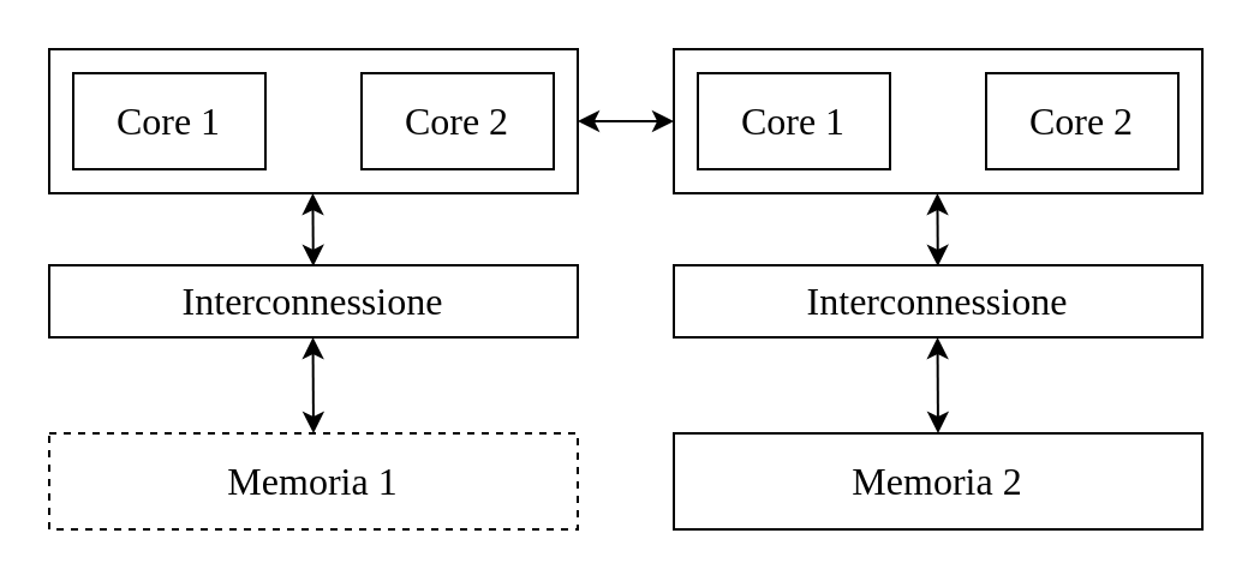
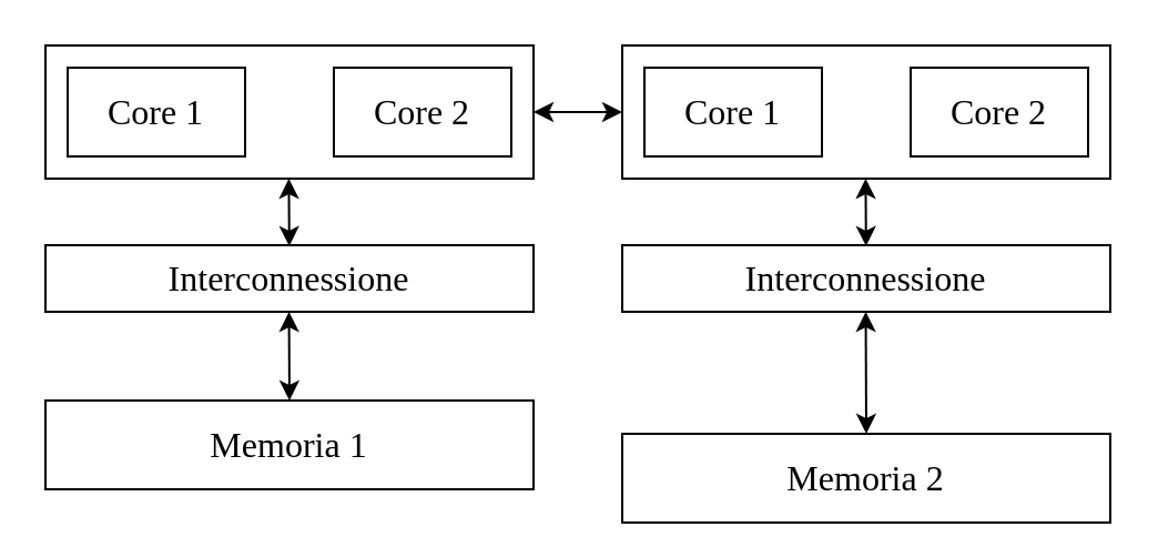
  <mxCell id="0" />
  <mxCell id="1" parent="0" />
  <mxCell id="2" value="" style="rounded=0;whiteSpace=wrap;html=1;fillColor=none;" vertex="1" parent="1"><mxGeometry x="20" y="20" width="220" height="60" as="geometry" /></mxCell>
  <mxCell id="3" value="Core 1" style="rounded=0;whiteSpace=wrap;html=1;fontFamily=Times New Roman;fillColor=none;fontSize=16;" vertex="1" parent="1"><mxGeometry x="30" y="30" width="80" height="40" as="geometry" /></mxCell>
  <mxCell id="4" value="Core 2" style="rounded=0;whiteSpace=wrap;html=1;fontFamily=Times New Roman;fillColor=none;fontSize=16;" vertex="1" parent="1"><mxGeometry x="150" y="30" width="80" height="40" as="geometry" /></mxCell>
  <mxCell id="5" value="Interconnessione" style="rounded=0;whiteSpace=wrap;html=1;fontFamily=Times New Roman;fillColor=none;fontSize=16;" vertex="1" parent="1"><mxGeometry x="20" y="110" width="220" height="30" as="geometry" /></mxCell>
  <mxCell id="6" value="Core 1" style="rounded=0;whiteSpace=wrap;html=1;fontFamily=Times New Roman;fillColor=none;fontSize=16;" vertex="1" parent="1"><mxGeometry x="290" y="30" width="80" height="40" as="geometry" /></mxCell>
  <mxCell id="7" value="" style="rounded=0;whiteSpace=wrap;html=1;fillColor=none;" vertex="1" parent="1"><mxGeometry x="280" y="20" width="220" height="60" as="geometry" /></mxCell>
  <mxCell id="8" value="Core 2" style="rounded=0;whiteSpace=wrap;html=1;fontFamily=Times New Roman;fillColor=none;fontSize=16;" vertex="1" parent="1"><mxGeometry x="410" y="30" width="80" height="40" as="geometry" /></mxCell>
- <mxCell id="9" value="Memoria 1" style="rounded=0;whiteSpace=wrap;html=1;fontFamily=Times New Roman;fillColor=none;fontSize=16;dashed=1;" vertex="1" parent="1"><mxGeometry x="20" y="180" width="220" height="40" as="geometry" /></mxCell>
+ <mxCell id="9" value="Memoria 1" style="rounded=0;whiteSpace=wrap;html=1;fontFamily=Times New Roman;fillColor=none;fontSize=16;" vertex="1" parent="1"><mxGeometry x="20" y="180" width="220" height="40" as="geometry" /></mxCell>
  <mxCell id="10" value="" style="endArrow=classic;startArrow=classic;html=1;rounded=0;exitX=0.25;exitY=0;exitDx=0;exitDy=0;entryX=0.84;entryY=0.993;entryDx=0;entryDy=0;entryPerimeter=0;" edge="1" parent="1"><mxGeometry width="50" height="50" relative="1" as="geometry"><mxPoint x="129.91" y="110.42" as="sourcePoint" /><mxPoint x="129.71" y="80" as="targetPoint" /></mxGeometry></mxCell>
  <mxCell id="11" value="" style="endArrow=classic;startArrow=classic;html=1;rounded=0;exitX=0.5;exitY=0;exitDx=0;exitDy=0;entryX=0.84;entryY=0.993;entryDx=0;entryDy=0;entryPerimeter=0;" edge="1" parent="1" source="9"><mxGeometry width="50" height="50" relative="1" as="geometry"><mxPoint x="129.96" y="170.42" as="sourcePoint" /><mxPoint x="129.76" y="140" as="targetPoint" /></mxGeometry></mxCell>
  <mxCell id="12" value="Interconnessione" style="rounded=0;whiteSpace=wrap;html=1;fontFamily=Times New Roman;fillColor=none;fontSize=16;" vertex="1" parent="1"><mxGeometry x="280" y="110" width="220" height="30" as="geometry" /></mxCell>
- <mxCell id="13" value="Memoria 2" style="rounded=0;whiteSpace=wrap;html=1;fontFamily=Times New Roman;fillColor=none;fontSize=16;" vertex="1" parent="1"><mxGeometry x="280" y="180" width="220" height="40" as="geometry" /></mxCell>
+ <mxCell id="13" value="Memoria 2" style="rounded=0;whiteSpace=wrap;html=1;fontFamily=Times New Roman;fillColor=none;fontSize=16;" vertex="1" parent="1"><mxGeometry x="280" y="195" width="220" height="40" as="geometry" /></mxCell>
  <mxCell id="14" value="" style="endArrow=classic;startArrow=classic;html=1;rounded=0;exitX=0.25;exitY=0;exitDx=0;exitDy=0;entryX=0.84;entryY=0.993;entryDx=0;entryDy=0;entryPerimeter=0;" edge="1" parent="1"><mxGeometry width="50" height="50" relative="1" as="geometry"><mxPoint x="389.91" y="110.42" as="sourcePoint" /><mxPoint x="389.71" y="80" as="targetPoint" /></mxGeometry></mxCell>
  <mxCell id="15" value="" style="endArrow=classic;startArrow=classic;html=1;rounded=0;exitX=0.5;exitY=0;exitDx=0;exitDy=0;entryX=0.84;entryY=0.993;entryDx=0;entryDy=0;entryPerimeter=0;" edge="1" parent="1" source="13"><mxGeometry width="50" height="50" relative="1" as="geometry"><mxPoint x="389.96" y="170.42" as="sourcePoint" /><mxPoint x="389.76" y="140" as="targetPoint" /></mxGeometry></mxCell>
  <mxCell id="16" value="" style="endArrow=classic;startArrow=classic;html=1;rounded=0;exitX=1;exitY=0.5;exitDx=0;exitDy=0;entryX=0;entryY=0.5;entryDx=0;entryDy=0;" edge="1" parent="1" source="2" target="7"><mxGeometry width="50" height="50" relative="1" as="geometry"><mxPoint x="235" y="75" as="sourcePoint" /><mxPoint x="285" y="25" as="targetPoint" /></mxGeometry></mxCell>
